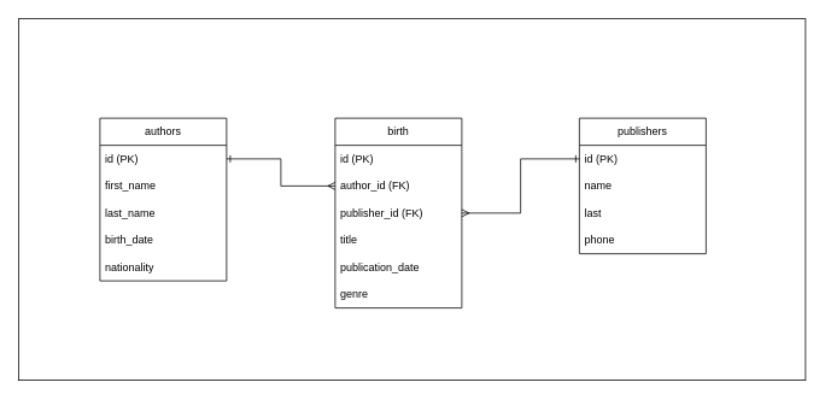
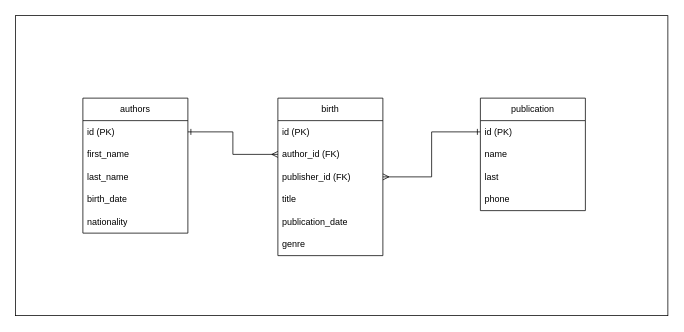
  <mxCell id="0" />
  <mxCell id="1" parent="0" />
  <mxCell id="2" value="" style="rounded=0;whiteSpace=wrap;html=1;" parent="1" vertex="1"><mxGeometry x="20" y="20" width="870" height="400" as="geometry" /></mxCell>
  <mxCell id="3" value="authors" style="swimlane;fontStyle=0;childLayout=stackLayout;horizontal=1;startSize=30;horizontalStack=0;resizeParent=1;resizeParentMax=0;resizeLast=0;collapsible=1;marginBottom=0;whiteSpace=wrap;html=1;" vertex="1" parent="1"><mxGeometry x="110" y="130" width="140" height="180" as="geometry" /></mxCell>
  <mxCell id="4" value="id (PK)" style="text;strokeColor=none;fillColor=none;align=left;verticalAlign=middle;spacingLeft=4;spacingRight=4;overflow=hidden;points=[[0,0.5],[1,0.5]];portConstraint=eastwest;rotatable=0;whiteSpace=wrap;html=1;" vertex="1" parent="3"><mxGeometry y="30" width="140" height="30" as="geometry" /></mxCell>
  <mxCell id="5" value="first_name" style="text;strokeColor=none;fillColor=none;align=left;verticalAlign=middle;spacingLeft=4;spacingRight=4;overflow=hidden;points=[[0,0.5],[1,0.5]];portConstraint=eastwest;rotatable=0;whiteSpace=wrap;html=1;" vertex="1" parent="3"><mxGeometry y="60" width="140" height="30" as="geometry" /></mxCell>
  <mxCell id="6" value="last_name" style="text;strokeColor=none;fillColor=none;align=left;verticalAlign=middle;spacingLeft=4;spacingRight=4;overflow=hidden;points=[[0,0.5],[1,0.5]];portConstraint=eastwest;rotatable=0;whiteSpace=wrap;html=1;" vertex="1" parent="3"><mxGeometry y="90" width="140" height="30" as="geometry" /></mxCell>
  <mxCell id="7" value="birth_date" style="text;strokeColor=none;fillColor=none;align=left;verticalAlign=middle;spacingLeft=4;spacingRight=4;overflow=hidden;points=[[0,0.5],[1,0.5]];portConstraint=eastwest;rotatable=0;whiteSpace=wrap;html=1;" vertex="1" parent="3"><mxGeometry y="120" width="140" height="30" as="geometry" /></mxCell>
  <mxCell id="8" value="nationality" style="text;strokeColor=none;fillColor=none;align=left;verticalAlign=middle;spacingLeft=4;spacingRight=4;overflow=hidden;points=[[0,0.5],[1,0.5]];portConstraint=eastwest;rotatable=0;whiteSpace=wrap;html=1;" vertex="1" parent="3"><mxGeometry y="150" width="140" height="30" as="geometry" /></mxCell>
  <mxCell id="9" value="birth" style="swimlane;fontStyle=0;childLayout=stackLayout;horizontal=1;startSize=30;horizontalStack=0;resizeParent=1;resizeParentMax=0;resizeLast=0;collapsible=1;marginBottom=0;whiteSpace=wrap;html=1;" vertex="1" parent="1"><mxGeometry x="370" y="130" width="140" height="210" as="geometry" /></mxCell>
  <mxCell id="10" value="id (PK)" style="text;strokeColor=none;fillColor=none;align=left;verticalAlign=middle;spacingLeft=4;spacingRight=4;overflow=hidden;points=[[0,0.5],[1,0.5]];portConstraint=eastwest;rotatable=0;whiteSpace=wrap;html=1;" vertex="1" parent="9"><mxGeometry y="30" width="140" height="30" as="geometry" /></mxCell>
  <mxCell id="11" value="author_id (FK)" style="text;strokeColor=none;fillColor=none;align=left;verticalAlign=middle;spacingLeft=4;spacingRight=4;overflow=hidden;points=[[0,0.5],[1,0.5]];portConstraint=eastwest;rotatable=0;whiteSpace=wrap;html=1;" vertex="1" parent="9"><mxGeometry y="60" width="140" height="30" as="geometry" /></mxCell>
  <mxCell id="12" value="publisher_id (FK)" style="text;strokeColor=none;fillColor=none;align=left;verticalAlign=middle;spacingLeft=4;spacingRight=4;overflow=hidden;points=[[0,0.5],[1,0.5]];portConstraint=eastwest;rotatable=0;whiteSpace=wrap;html=1;" vertex="1" parent="9"><mxGeometry y="90" width="140" height="30" as="geometry" /></mxCell>
  <mxCell id="13" value="title" style="text;strokeColor=none;fillColor=none;align=left;verticalAlign=middle;spacingLeft=4;spacingRight=4;overflow=hidden;points=[[0,0.5],[1,0.5]];portConstraint=eastwest;rotatable=0;whiteSpace=wrap;html=1;" vertex="1" parent="9"><mxGeometry y="120" width="140" height="30" as="geometry" /></mxCell>
  <mxCell id="14" value="publication_date" style="text;strokeColor=none;fillColor=none;align=left;verticalAlign=middle;spacingLeft=4;spacingRight=4;overflow=hidden;points=[[0,0.5],[1,0.5]];portConstraint=eastwest;rotatable=0;whiteSpace=wrap;html=1;" vertex="1" parent="9"><mxGeometry y="150" width="140" height="30" as="geometry" /></mxCell>
  <mxCell id="15" value="genre" style="text;strokeColor=none;fillColor=none;align=left;verticalAlign=middle;spacingLeft=4;spacingRight=4;overflow=hidden;points=[[0,0.5],[1,0.5]];portConstraint=eastwest;rotatable=0;whiteSpace=wrap;html=1;" vertex="1" parent="9"><mxGeometry y="180" width="140" height="30" as="geometry" /></mxCell>
- <mxCell id="16" value="publishers" style="swimlane;fontStyle=0;childLayout=stackLayout;horizontal=1;startSize=30;horizontalStack=0;resizeParent=1;resizeParentMax=0;resizeLast=0;collapsible=1;marginBottom=0;whiteSpace=wrap;html=1;" vertex="1" parent="1"><mxGeometry x="640" y="130" width="140" height="150" as="geometry" /></mxCell>
+ <mxCell id="16" value="publication" style="swimlane;fontStyle=0;childLayout=stackLayout;horizontal=1;startSize=30;horizontalStack=0;resizeParent=1;resizeParentMax=0;resizeLast=0;collapsible=1;marginBottom=0;whiteSpace=wrap;html=1;" vertex="1" parent="1"><mxGeometry x="640" y="130" width="140" height="150" as="geometry" /></mxCell>
  <mxCell id="17" value="id (PK)" style="text;strokeColor=none;fillColor=none;align=left;verticalAlign=middle;spacingLeft=4;spacingRight=4;overflow=hidden;points=[[0,0.5],[1,0.5]];portConstraint=eastwest;rotatable=0;whiteSpace=wrap;html=1;" vertex="1" parent="16"><mxGeometry y="30" width="140" height="30" as="geometry" /></mxCell>
  <mxCell id="18" value="name" style="text;strokeColor=none;fillColor=none;align=left;verticalAlign=middle;spacingLeft=4;spacingRight=4;overflow=hidden;points=[[0,0.5],[1,0.5]];portConstraint=eastwest;rotatable=0;whiteSpace=wrap;html=1;" vertex="1" parent="16"><mxGeometry y="60" width="140" height="30" as="geometry" /></mxCell>
  <mxCell id="19" value="last" style="text;strokeColor=none;fillColor=none;align=left;verticalAlign=middle;spacingLeft=4;spacingRight=4;overflow=hidden;points=[[0,0.5],[1,0.5]];portConstraint=eastwest;rotatable=0;whiteSpace=wrap;html=1;" vertex="1" parent="16"><mxGeometry y="90" width="140" height="30" as="geometry" /></mxCell>
  <mxCell id="20" value="phone" style="text;strokeColor=none;fillColor=none;align=left;verticalAlign=middle;spacingLeft=4;spacingRight=4;overflow=hidden;points=[[0,0.5],[1,0.5]];portConstraint=eastwest;rotatable=0;whiteSpace=wrap;html=1;" vertex="1" parent="16"><mxGeometry y="120" width="140" height="30" as="geometry" /></mxCell>
  <mxCell id="21" style="edgeStyle=orthogonalEdgeStyle;rounded=0;orthogonalLoop=1;jettySize=auto;html=1;exitX=0;exitY=0.5;exitDx=0;exitDy=0;entryX=1;entryY=0.5;entryDx=0;entryDy=0;startArrow=ERmany;startFill=0;endArrow=ERone;endFill=0;" edge="1" parent="1" source="11" target="4"><mxGeometry relative="1" as="geometry" /></mxCell>
  <mxCell id="22" style="edgeStyle=orthogonalEdgeStyle;rounded=0;orthogonalLoop=1;jettySize=auto;html=1;exitX=1;exitY=0.5;exitDx=0;exitDy=0;entryX=0;entryY=0.5;entryDx=0;entryDy=0;endArrow=ERone;endFill=0;startArrow=ERmany;startFill=0;" edge="1" parent="1" source="12" target="17"><mxGeometry relative="1" as="geometry" /></mxCell>
